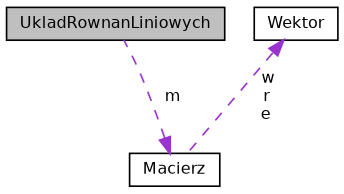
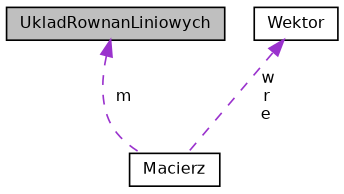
  digraph {
    node [color=black fillcolor=white fontname=Helvetica fontsize=10 shape=record style=filled]
    edge [color=darkorchid3 dir=back fontname=Helvetica fontsize=10 labelfontname=Helvetica labelfontsize=10 style=dashed]
    n1 [fillcolor=grey75 fontcolor=black height=0.2 label=UkladRownanLiniowych width=0.4]
    n2 [height=0.2 label=Macierz width=0.4]
    n3 [height=0.2 label=Wektor width=0.4]
-   n2 -> n1 [label=" m"]
+   n1 -> n2 [label=" m"]
    n3 -> n2 [label=" w\nr\ne"]
  }
